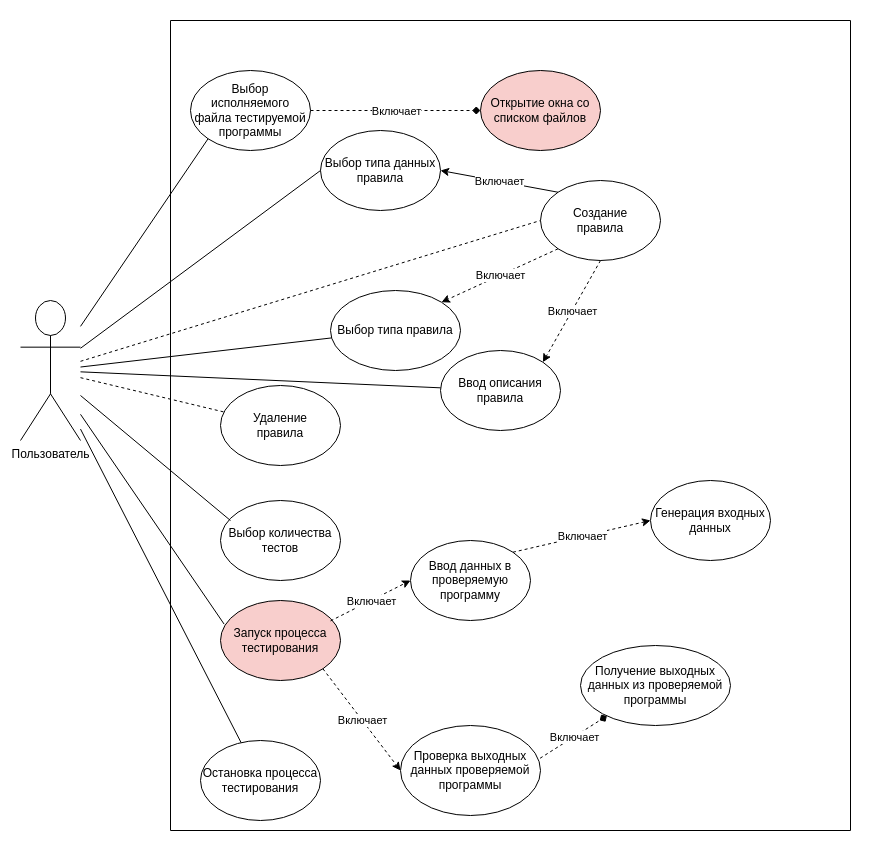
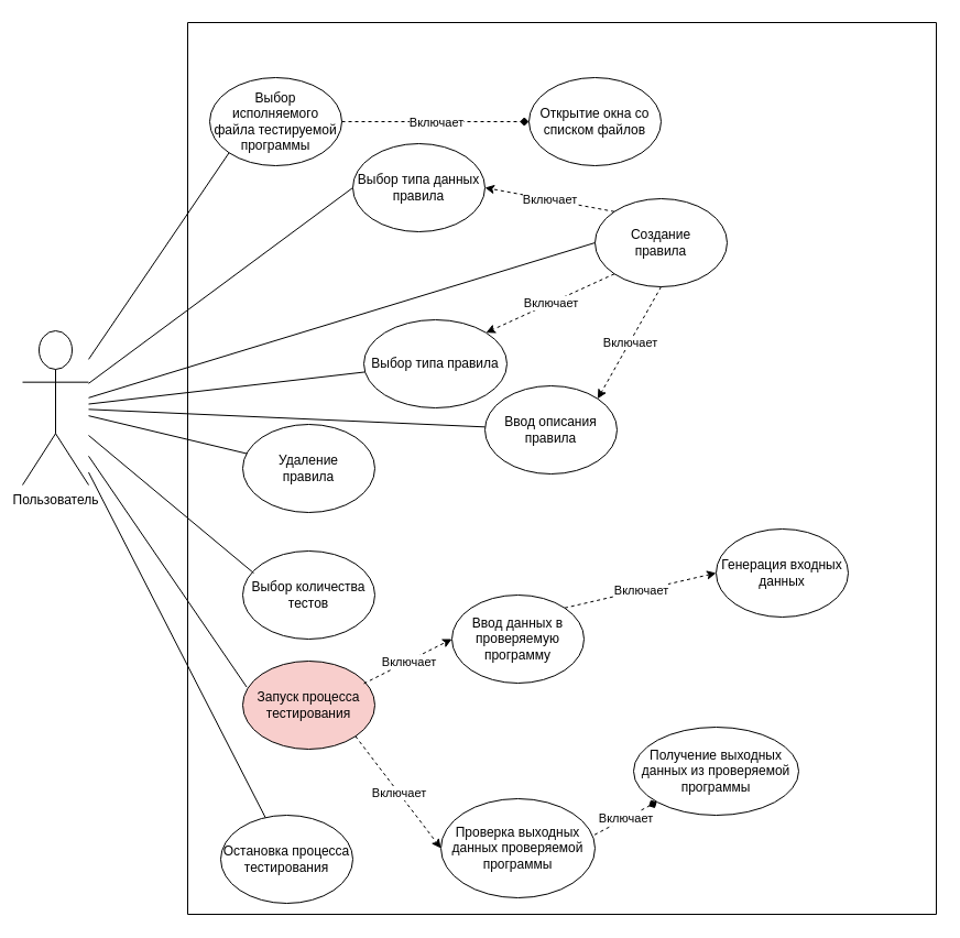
  <mxCell id="0" />
  <mxCell id="1" parent="0" />
  <mxCell id="2" value="Пользователь" style="shape=umlActor;verticalLabelPosition=bottom;verticalAlign=top;html=1;outlineConnect=0;" parent="1" vertex="1"><mxGeometry x="20" y="300" width="60" height="140" as="geometry" /></mxCell>
  <mxCell id="3" value="Выбор исполняемого файла тестируемой программы" style="ellipse;whiteSpace=wrap;html=1;" parent="1" vertex="1"><mxGeometry x="190" y="70" width="120" height="80" as="geometry" /></mxCell>
  <mxCell id="4" value="" style="endArrow=none;html=1;rounded=0;entryX=0;entryY=1;entryDx=0;entryDy=0;" parent="1" source="2" target="3" edge="1"><mxGeometry width="50" height="50" relative="1" as="geometry"><mxPoint x="90" y="290" as="sourcePoint" /><mxPoint x="70" y="140" as="targetPoint" /></mxGeometry></mxCell>
- <mxCell id="5" value="Открытие окна со списком файлов" style="ellipse;whiteSpace=wrap;html=1;fillColor=#f8cecc;" parent="1" vertex="1"><mxGeometry x="480" y="70" width="120" height="80" as="geometry" /></mxCell>
+ <mxCell id="5" value="Открытие окна со списком файлов" style="ellipse;whiteSpace=wrap;html=1;" parent="1" vertex="1"><mxGeometry x="480" y="70" width="120" height="80" as="geometry" /></mxCell>
  <mxCell id="6" value="" style="swimlane;startSize=0;" parent="1" vertex="1"><mxGeometry x="170" y="20" width="680" height="810" as="geometry" /></mxCell>
  <mxCell id="7" value="Выбор типа данных правила" style="ellipse;whiteSpace=wrap;html=1;" parent="6" vertex="1"><mxGeometry x="150" y="110" width="120" height="80" as="geometry" /></mxCell>
  <mxCell id="8" value="Выбор количества тестов" style="ellipse;whiteSpace=wrap;html=1;" parent="6" vertex="1"><mxGeometry x="50" y="480" width="120" height="80" as="geometry" /></mxCell>
  <mxCell id="9" value="Запуск процесса тестирования" style="ellipse;whiteSpace=wrap;html=1;fillColor=#f8cecc;" parent="6" vertex="1"><mxGeometry x="50" y="580" width="120" height="80" as="geometry" /></mxCell>
  <mxCell id="10" value="Ввод данных в проверяемую программу" style="ellipse;whiteSpace=wrap;html=1;" parent="6" vertex="1"><mxGeometry x="240" y="520" width="120" height="80" as="geometry" /></mxCell>
  <mxCell id="11" value="" style="endArrow=classic;html=1;rounded=0;dashed=1;exitX=0.917;exitY=0.255;exitDx=0;exitDy=0;entryX=0;entryY=0.5;entryDx=0;entryDy=0;exitPerimeter=0;" parent="6" source="9" target="10" edge="1"><mxGeometry relative="1" as="geometry"><mxPoint x="160" y="540" as="sourcePoint" /><mxPoint x="320" y="360" as="targetPoint" /></mxGeometry></mxCell>
  <mxCell id="12" value="Включает" style="edgeLabel;resizable=0;html=1;;align=center;verticalAlign=middle;" parent="11" connectable="0" vertex="1"><mxGeometry relative="1" as="geometry" /></mxCell>
  <mxCell id="13" value="Проверка выходных данных проверяемой программы" style="ellipse;whiteSpace=wrap;html=1;" parent="6" vertex="1"><mxGeometry x="230" y="705" width="140" height="90" as="geometry" /></mxCell>
  <mxCell id="14" value="" style="endArrow=classic;html=1;rounded=0;dashed=1;exitX=1;exitY=1;exitDx=0;exitDy=0;entryX=0;entryY=0.5;entryDx=0;entryDy=0;" parent="6" source="9" target="13" edge="1"><mxGeometry relative="1" as="geometry"><mxPoint x="160" y="410" as="sourcePoint" /><mxPoint x="320" y="230" as="targetPoint" /></mxGeometry></mxCell>
  <mxCell id="15" value="Включает" style="edgeLabel;resizable=0;html=1;;align=center;verticalAlign=middle;" parent="14" connectable="0" vertex="1"><mxGeometry relative="1" as="geometry" /></mxCell>
- <mxCell id="16" value="Получение выходных данных из проверяемой программы" style="ellipse;whiteSpace=wrap;html=1;" parent="6" vertex="1"><mxGeometry x="410" y="625" width="150" height="80" as="geometry" /></mxCell>
+ <mxCell id="16" value="Получение выходных данных из проверяемой программы" style="ellipse;whiteSpace=wrap;html=1;" parent="6" vertex="1"><mxGeometry x="405" y="640" width="150" height="80" as="geometry" /></mxCell>
  <mxCell id="17" value="" style="endArrow=diamond;html=1;rounded=0;dashed=1;exitX=0.997;exitY=0.364;exitDx=0;exitDy=0;exitPerimeter=0;" parent="6" source="13" target="16" edge="1"><mxGeometry relative="1" as="geometry"><mxPoint x="170" y="420" as="sourcePoint" /><mxPoint x="330" y="240" as="targetPoint" /></mxGeometry></mxCell>
  <mxCell id="18" value="Включает" style="edgeLabel;resizable=0;html=1;;align=center;verticalAlign=middle;" parent="17" connectable="0" vertex="1"><mxGeometry relative="1" as="geometry" /></mxCell>
  <mxCell id="19" value="Остановка процесса тестирования" style="ellipse;whiteSpace=wrap;html=1;" parent="6" vertex="1"><mxGeometry x="30" y="720" width="120" height="80" as="geometry" /></mxCell>
  <mxCell id="20" value="Выбор типа правила" style="ellipse;whiteSpace=wrap;html=1;" parent="6" vertex="1"><mxGeometry x="160" y="270" width="130" height="80" as="geometry" /></mxCell>
  <mxCell id="21" value="Ввод описания правила" style="ellipse;whiteSpace=wrap;html=1;" parent="6" vertex="1"><mxGeometry x="270" y="330" width="120" height="80" as="geometry" /></mxCell>
  <mxCell id="22" value="Создание&lt;div&gt;правила&lt;/div&gt;" style="ellipse;whiteSpace=wrap;html=1;" parent="6" vertex="1"><mxGeometry x="370" y="160" width="120" height="80" as="geometry" /></mxCell>
  <mxCell id="23" value="" style="endArrow=classic;html=1;rounded=0;exitX=0;exitY=1;exitDx=0;exitDy=0;entryX=1;entryY=0;entryDx=0;entryDy=0;dashed=1;" parent="6" source="22" target="20" edge="1"><mxGeometry relative="1" as="geometry"><mxPoint x="150" y="210" as="sourcePoint" /><mxPoint x="312" y="189" as="targetPoint" /></mxGeometry></mxCell>
  <mxCell id="24" value="Включает" style="edgeLabel;resizable=0;html=1;;align=center;verticalAlign=middle;" parent="23" connectable="0" vertex="1"><mxGeometry relative="1" as="geometry" /></mxCell>
  <mxCell id="25" value="" style="endArrow=classic;html=1;rounded=0;exitX=0.5;exitY=1;exitDx=0;exitDy=0;entryX=1;entryY=0;entryDx=0;entryDy=0;dashed=1;" parent="6" source="22" target="21" edge="1"><mxGeometry relative="1" as="geometry"><mxPoint x="132" y="238" as="sourcePoint" /><mxPoint x="339" y="252" as="targetPoint" /></mxGeometry></mxCell>
  <mxCell id="26" value="Включает" style="edgeLabel;resizable=0;html=1;;align=center;verticalAlign=middle;" parent="25" connectable="0" vertex="1"><mxGeometry relative="1" as="geometry" /></mxCell>
- <mxCell id="27" value="" style="endArrow=classic;html=1;rounded=0;exitX=0;exitY=0;exitDx=0;exitDy=0;entryX=1;entryY=0.5;entryDx=0;entryDy=0;dashed=0;" parent="6" source="22" target="7" edge="1"><mxGeometry relative="1" as="geometry"><mxPoint x="150" y="420" as="sourcePoint" /><mxPoint x="310" y="270" as="targetPoint" /></mxGeometry></mxCell>
+ <mxCell id="27" value="" style="endArrow=classic;html=1;rounded=0;exitX=0;exitY=0;exitDx=0;exitDy=0;entryX=1;entryY=0.5;entryDx=0;entryDy=0;dashed=1;" parent="6" source="22" target="7" edge="1"><mxGeometry relative="1" as="geometry"><mxPoint x="150" y="420" as="sourcePoint" /><mxPoint x="310" y="270" as="targetPoint" /></mxGeometry></mxCell>
  <mxCell id="28" value="Включает" style="edgeLabel;resizable=0;html=1;;align=center;verticalAlign=middle;" parent="27" connectable="0" vertex="1"><mxGeometry relative="1" as="geometry" /></mxCell>
  <mxCell id="29" value="Удаление&lt;div&gt;правила&lt;/div&gt;" style="ellipse;whiteSpace=wrap;html=1;" parent="6" vertex="1"><mxGeometry x="50" y="365" width="120" height="80" as="geometry" /></mxCell>
  <mxCell id="30" value="Генерация входных данных" style="ellipse;whiteSpace=wrap;html=1;" parent="6" vertex="1"><mxGeometry x="480" y="460" width="120" height="80" as="geometry" /></mxCell>
  <mxCell id="31" value="" style="endArrow=classic;html=1;rounded=0;dashed=1;exitX=1;exitY=0;exitDx=0;exitDy=0;entryX=0;entryY=0.5;entryDx=0;entryDy=0;" parent="6" source="10" target="30" edge="1"><mxGeometry relative="1" as="geometry"><mxPoint x="170" y="610" as="sourcePoint" /><mxPoint x="250" y="570" as="targetPoint" /></mxGeometry></mxCell>
  <mxCell id="32" value="Включает" style="edgeLabel;resizable=0;html=1;;align=center;verticalAlign=middle;" parent="31" connectable="0" vertex="1"><mxGeometry relative="1" as="geometry" /></mxCell>
- <mxCell id="33" value="" style="endArrow=none;html=1;rounded=0;dashed=1;" parent="1" source="2" target="29" edge="1"><mxGeometry width="50" height="50" relative="1" as="geometry"><mxPoint x="440" y="530" as="sourcePoint" /><mxPoint x="490" y="480" as="targetPoint" /></mxGeometry></mxCell>
+ <mxCell id="33" value="" style="endArrow=none;html=1;rounded=0;" parent="1" source="2" target="29" edge="1"><mxGeometry width="50" height="50" relative="1" as="geometry"><mxPoint x="440" y="530" as="sourcePoint" /><mxPoint x="490" y="480" as="targetPoint" /></mxGeometry></mxCell>
  <mxCell id="34" value="" style="endArrow=none;html=1;rounded=0;entryX=0.083;entryY=0.25;entryDx=0;entryDy=0;entryPerimeter=0;" parent="1" source="2" target="8" edge="1"><mxGeometry width="50" height="50" relative="1" as="geometry"><mxPoint x="440" y="580" as="sourcePoint" /><mxPoint x="490" y="530" as="targetPoint" /></mxGeometry></mxCell>
  <mxCell id="35" value="" style="endArrow=none;html=1;rounded=0;entryX=0.03;entryY=0.295;entryDx=0;entryDy=0;entryPerimeter=0;" parent="1" source="2" target="9" edge="1"><mxGeometry width="50" height="50" relative="1" as="geometry"><mxPoint x="440" y="580" as="sourcePoint" /><mxPoint x="490" y="530" as="targetPoint" /></mxGeometry></mxCell>
  <mxCell id="36" value="" style="endArrow=none;html=1;rounded=0;" parent="1" source="2" target="19" edge="1"><mxGeometry width="50" height="50" relative="1" as="geometry"><mxPoint x="490" y="710" as="sourcePoint" /><mxPoint x="540" y="660" as="targetPoint" /></mxGeometry></mxCell>
  <mxCell id="37" value="" style="endArrow=none;html=1;rounded=0;entryX=0;entryY=0.5;entryDx=0;entryDy=0;" parent="1" source="2" target="7" edge="1"><mxGeometry width="50" height="50" relative="1" as="geometry"><mxPoint x="480" y="340" as="sourcePoint" /><mxPoint x="530" y="290" as="targetPoint" /></mxGeometry></mxCell>
  <mxCell id="38" value="" style="endArrow=none;html=1;rounded=0;" parent="1" source="2" target="20" edge="1"><mxGeometry width="50" height="50" relative="1" as="geometry"><mxPoint x="480" y="340" as="sourcePoint" /><mxPoint x="530" y="290" as="targetPoint" /></mxGeometry></mxCell>
  <mxCell id="39" value="" style="endArrow=none;html=1;rounded=0;" parent="1" source="2" target="21" edge="1"><mxGeometry width="50" height="50" relative="1" as="geometry"><mxPoint x="480" y="340" as="sourcePoint" /><mxPoint x="530" y="290" as="targetPoint" /></mxGeometry></mxCell>
- <mxCell id="40" value="" style="endArrow=none;html=1;rounded=0;entryX=0;entryY=0.5;entryDx=0;entryDy=0;dashed=1;" parent="1" source="2" target="22" edge="1"><mxGeometry width="50" height="50" relative="1" as="geometry"><mxPoint x="480" y="400" as="sourcePoint" /><mxPoint x="530" y="350" as="targetPoint" /></mxGeometry></mxCell>
+ <mxCell id="40" value="" style="endArrow=none;html=1;rounded=0;entryX=0;entryY=0.5;entryDx=0;entryDy=0;" parent="1" source="2" target="22" edge="1"><mxGeometry width="50" height="50" relative="1" as="geometry"><mxPoint x="480" y="400" as="sourcePoint" /><mxPoint x="530" y="350" as="targetPoint" /></mxGeometry></mxCell>
  <mxCell id="41" value="" style="endArrow=diamond;html=1;rounded=0;dashed=1;exitX=1;exitY=0.5;exitDx=0;exitDy=0;entryX=0;entryY=0.5;entryDx=0;entryDy=0;" parent="1" source="3" target="5" edge="1"><mxGeometry relative="1" as="geometry"><mxPoint x="458" y="82" as="sourcePoint" /><mxPoint x="340" y="60" as="targetPoint" /></mxGeometry></mxCell>
  <mxCell id="42" value="Включает" style="edgeLabel;resizable=0;html=1;;align=center;verticalAlign=middle;" parent="41" connectable="0" vertex="1"><mxGeometry relative="1" as="geometry" /></mxCell>
